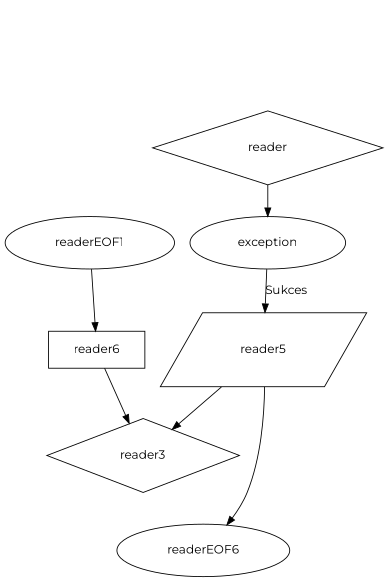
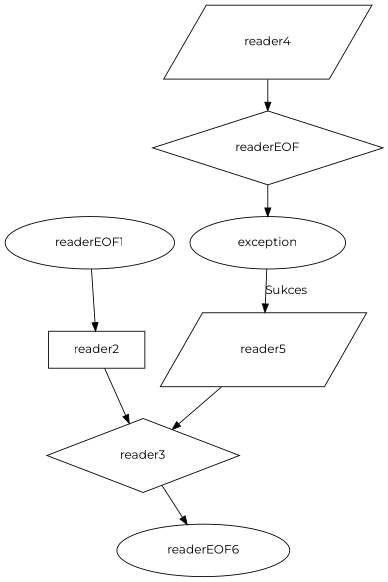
  digraph {
    fontname=Montserrat
    node [fontname=Montserrat lblstyle="text width=8em,align=center" margin=".4,.2"]
    edge [fontname=Montserrat]
    n1 [label=readerEOF1 texlbl="\texttt{call()}"]
-   reader2 [shape=rect texlbl="Ustaw zmienną \texttt{reader} na \texttt{null}" label=reader6]
+   reader2 [shape=rect texlbl="Ustaw zmienną \texttt{reader} na \texttt{null}"]
    reader3 [shape=diamond texlbl="\texttt{reader == null}"]
    n4 [label=readerEOF6 texlbl="Zwróć \texttt{reader}"]
-   readerEOF [lblstyle="text width=20em,align=center" shape=diamond texlbl="NoSuchEmementException?" label=reader]
+   reader4 [shape=parallelogram texlbl="Zczytaj linjkę z stdin do zmiennej \texttt{filepath}"]
+   readerEOF [lblstyle="text width=20em,align=center" shape=diamond texlbl="NoSuchEmementException?"]
    exception [texlbl="Zwróć wyjątek"]
    reader5 [shape=parallelogram texlbl="Spróbuj odczytać plik w ścieżce \texttt{filepath}"]
    n1 -> reader2
    reader2 -> reader3
-   reader5 -> n4 [texlbl=false]
+   reader3 -> n4 [texlbl=false]
+   reader4 -> readerEOF
    readerEOF -> exception [texlbl="Koniec stdin"]
    exception -> reader5 [label=Sukces]
    reader5 -> reader3
  }
